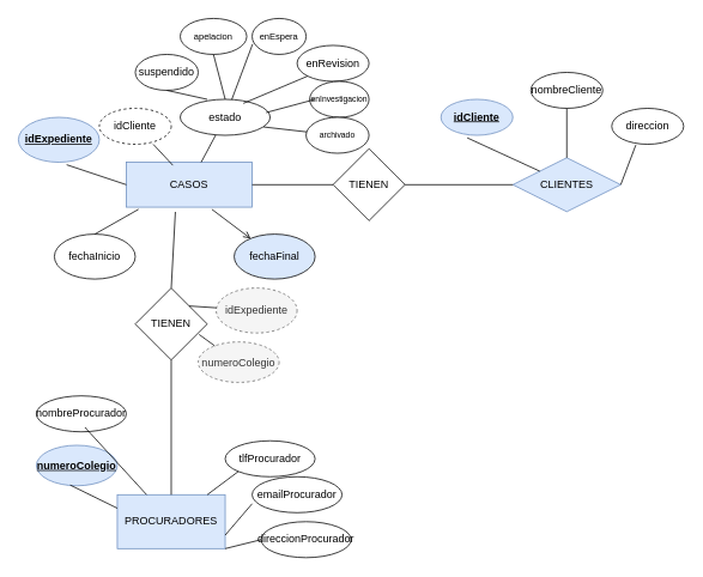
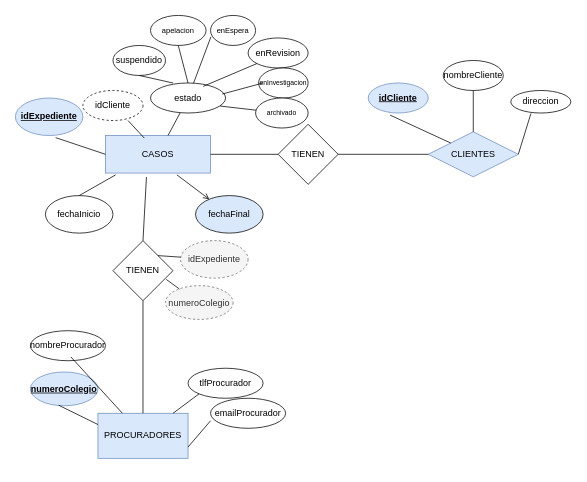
  <mxCell id="0" />
  <mxCell id="1" parent="0" />
  <mxCell id="2" value="CASOS" style="rounded=0;whiteSpace=wrap;html=1;fillColor=#dae8fc;strokeColor=#6c8ebf;" vertex="1" parent="1"><mxGeometry x="140" y="180" width="140" height="50" as="geometry" /></mxCell>
  <mxCell id="3" value="idExpediente" style="ellipse;whiteSpace=wrap;html=1;fontStyle=5;fillColor=#dae8fc;strokeColor=#6c8ebf;" vertex="1" parent="1"><mxGeometry x="20" y="130" width="90" height="50" as="geometry" /></mxCell>
  <mxCell id="4" value="fechaInicio" style="ellipse;whiteSpace=wrap;html=1;fontStyle=0;" vertex="1" parent="1"><mxGeometry x="60" y="260" width="90" height="50" as="geometry" /></mxCell>
  <mxCell id="5" value="fechaFinal" style="ellipse;whiteSpace=wrap;html=1;fontStyle=0;fillColor=#dae8fc;" vertex="1" parent="1"><mxGeometry x="260" y="260" width="90" height="50" as="geometry" /></mxCell>
  <mxCell id="6" value="" style="endArrow=none;html=1;rounded=0;exitX=0.596;exitY=1.056;exitDx=0;exitDy=0;exitPerimeter=0;entryX=0;entryY=0.5;entryDx=0;entryDy=0;" edge="1" parent="1" source="3" target="2"><mxGeometry width="50" height="50" relative="1" as="geometry"><mxPoint x="620" y="220" as="sourcePoint" /><mxPoint x="130" y="200" as="targetPoint" /></mxGeometry></mxCell>
  <mxCell id="7" value="" style="endArrow=none;html=1;rounded=0;exitX=0.097;exitY=1.048;exitDx=0;exitDy=0;entryX=0.5;entryY=0;entryDx=0;entryDy=0;exitPerimeter=0;" edge="1" parent="1" source="2" target="4"><mxGeometry width="50" height="50" relative="1" as="geometry"><mxPoint x="620" y="220" as="sourcePoint" /><mxPoint x="670" y="170" as="targetPoint" /></mxGeometry></mxCell>
  <mxCell id="8" value="" style="endArrow=open;html=1;rounded=0;exitX=0.68;exitY=1.048;exitDx=0;exitDy=0;exitPerimeter=0;" edge="1" parent="1" source="2" target="5"><mxGeometry width="50" height="50" relative="1" as="geometry"><mxPoint x="620" y="220" as="sourcePoint" /><mxPoint x="670" y="170" as="targetPoint" /></mxGeometry></mxCell>
  <mxCell id="9" value="estado" style="ellipse;whiteSpace=wrap;html=1;fontStyle=0;" vertex="1" parent="1"><mxGeometry x="200" y="110" width="100" height="40" as="geometry" /></mxCell>
  <mxCell id="10" value="" style="endArrow=none;html=1;rounded=0;" edge="1" parent="1" source="2" target="9"><mxGeometry width="50" height="50" relative="1" as="geometry"><mxPoint x="620" y="220" as="sourcePoint" /><mxPoint x="670" y="170" as="targetPoint" /></mxGeometry></mxCell>
  <mxCell id="11" value="apelacion" style="ellipse;whiteSpace=wrap;html=1;fontSize=10;" vertex="1" parent="1"><mxGeometry x="200" y="20" width="74" height="40" as="geometry" /></mxCell>
  <mxCell id="12" value="enEspera" style="ellipse;whiteSpace=wrap;html=1;fontSize=10;" vertex="1" parent="1"><mxGeometry x="280" y="20" width="60" height="40" as="geometry" /></mxCell>
  <mxCell id="13" value="enRevision" style="ellipse;whiteSpace=wrap;html=1;" vertex="1" parent="1"><mxGeometry x="330" y="50" width="80" height="40" as="geometry" /></mxCell>
  <mxCell id="14" value="enInvestigacion" style="ellipse;whiteSpace=wrap;html=1;fontSize=9;" vertex="1" parent="1"><mxGeometry x="344" y="90" width="66" height="40" as="geometry" /></mxCell>
  <mxCell id="15" value="suspendido" style="ellipse;whiteSpace=wrap;html=1;" vertex="1" parent="1"><mxGeometry x="150" y="60" width="70" height="40" as="geometry" /></mxCell>
  <mxCell id="16" value="archivado" style="ellipse;whiteSpace=wrap;html=1;fontSize=9;" vertex="1" parent="1"><mxGeometry x="340" y="130" width="70" height="40" as="geometry" /></mxCell>
  <mxCell id="17" value="" style="endArrow=none;html=1;rounded=0;exitX=0.5;exitY=1;exitDx=0;exitDy=0;" edge="1" parent="1" source="15"><mxGeometry width="50" height="50" relative="1" as="geometry"><mxPoint x="520" y="220" as="sourcePoint" /><mxPoint x="230" y="110" as="targetPoint" /></mxGeometry></mxCell>
  <mxCell id="18" value="" style="endArrow=none;html=1;rounded=0;exitX=0.702;exitY=0.112;exitDx=0;exitDy=0;exitPerimeter=0;entryX=0;entryY=1;entryDx=0;entryDy=0;" edge="1" parent="1" source="9" target="13"><mxGeometry width="50" height="50" relative="1" as="geometry"><mxPoint x="520" y="220" as="sourcePoint" /><mxPoint x="570" y="170" as="targetPoint" /></mxGeometry></mxCell>
  <mxCell id="19" value="" style="endArrow=none;html=1;rounded=0;exitX=0.927;exitY=0.768;exitDx=0;exitDy=0;exitPerimeter=0;" edge="1" parent="1" source="9" target="16"><mxGeometry width="50" height="50" relative="1" as="geometry"><mxPoint x="520" y="220" as="sourcePoint" /><mxPoint x="570" y="170" as="targetPoint" /></mxGeometry></mxCell>
  <mxCell id="20" value="" style="endArrow=none;html=1;rounded=0;exitX=0.5;exitY=0;exitDx=0;exitDy=0;entryX=0.5;entryY=1;entryDx=0;entryDy=0;" edge="1" parent="1" source="9" target="11"><mxGeometry width="50" height="50" relative="1" as="geometry"><mxPoint x="520" y="220" as="sourcePoint" /><mxPoint x="360" y="30" as="targetPoint" /></mxGeometry></mxCell>
  <mxCell id="21" value="" style="endArrow=none;html=1;rounded=0;entryX=0.009;entryY=0.71;entryDx=0;entryDy=0;entryPerimeter=0;" edge="1" parent="1" source="9" target="12"><mxGeometry width="50" height="50" relative="1" as="geometry"><mxPoint x="520" y="220" as="sourcePoint" /><mxPoint x="570" y="170" as="targetPoint" /></mxGeometry></mxCell>
  <mxCell id="22" value="" style="endArrow=none;html=1;rounded=0;exitX=0.956;exitY=0.368;exitDx=0;exitDy=0;exitPerimeter=0;" edge="1" parent="1" source="9"><mxGeometry width="50" height="50" relative="1" as="geometry"><mxPoint x="520" y="220" as="sourcePoint" /><mxPoint x="350" y="110" as="targetPoint" /></mxGeometry></mxCell>
  <mxCell id="23" value="CLIENTES" style="rhombus;whiteSpace=wrap;html=1;fillColor=#dae8fc;strokeColor=#6c8ebf;" vertex="1" parent="1"><mxGeometry x="570" y="175" width="120" height="60" as="geometry" /></mxCell>
  <mxCell id="24" value="idCliente" style="ellipse;whiteSpace=wrap;html=1;fontStyle=5;fillColor=#dae8fc;strokeColor=#6c8ebf;" vertex="1" parent="1"><mxGeometry x="490" y="110" width="80" height="40" as="geometry" /></mxCell>
  <mxCell id="25" value="nombreCliente" style="ellipse;whiteSpace=wrap;html=1;" vertex="1" parent="1"><mxGeometry x="590" y="80" width="80" height="40" as="geometry" /></mxCell>
  <mxCell id="26" value="" style="endArrow=none;html=1;rounded=0;exitX=0.365;exitY=1.07;exitDx=0;exitDy=0;exitPerimeter=0;entryX=0;entryY=0;entryDx=0;entryDy=0;" edge="1" parent="1" source="24" target="23"><mxGeometry width="50" height="50" relative="1" as="geometry"><mxPoint x="710" y="220" as="sourcePoint" /><mxPoint x="760" y="170" as="targetPoint" /></mxGeometry></mxCell>
- <mxCell id="27" value="direccion" style="ellipse;whiteSpace=wrap;html=1;" vertex="1" parent="1"><mxGeometry x="680" y="120" width="80" height="40" as="geometry" /></mxCell>
+ <mxCell id="27" value="direccion" style="ellipse;whiteSpace=wrap;html=1;" vertex="1" parent="1"><mxGeometry x="680" y="120" width="80" height="30" as="geometry" /></mxCell>
  <mxCell id="28" value="" style="endArrow=none;html=1;rounded=0;exitX=0.5;exitY=0;exitDx=0;exitDy=0;entryX=0.5;entryY=1;entryDx=0;entryDy=0;" edge="1" parent="1" source="23" target="25"><mxGeometry width="50" height="50" relative="1" as="geometry"><mxPoint x="710" y="220" as="sourcePoint" /><mxPoint x="760" y="170" as="targetPoint" /></mxGeometry></mxCell>
  <mxCell id="29" value="" style="endArrow=none;html=1;rounded=0;exitX=1;exitY=0.5;exitDx=0;exitDy=0;entryX=0.335;entryY=1.02;entryDx=0;entryDy=0;entryPerimeter=0;" edge="1" parent="1" source="23" target="27"><mxGeometry width="50" height="50" relative="1" as="geometry"><mxPoint x="710" y="220" as="sourcePoint" /><mxPoint x="760" y="170" as="targetPoint" /></mxGeometry></mxCell>
  <mxCell id="30" value="TIENEN" style="rhombus;whiteSpace=wrap;html=1;" vertex="1" parent="1"><mxGeometry x="370" y="165" width="80" height="80" as="geometry" /></mxCell>
  <mxCell id="31" value="" style="endArrow=none;html=1;rounded=0;exitX=1;exitY=0.5;exitDx=0;exitDy=0;entryX=0;entryY=0.5;entryDx=0;entryDy=0;" edge="1" parent="1" source="2" target="30"><mxGeometry width="50" height="50" relative="1" as="geometry"><mxPoint x="610" y="210" as="sourcePoint" /><mxPoint x="660" y="160" as="targetPoint" /></mxGeometry></mxCell>
  <mxCell id="32" value="" style="endArrow=none;html=1;rounded=0;exitX=1;exitY=0.5;exitDx=0;exitDy=0;entryX=0;entryY=0.5;entryDx=0;entryDy=0;" edge="1" parent="1" source="30" target="23"><mxGeometry width="50" height="50" relative="1" as="geometry"><mxPoint x="610" y="210" as="sourcePoint" /><mxPoint x="570" y="220" as="targetPoint" /></mxGeometry></mxCell>
  <mxCell id="33" value="" style="group" vertex="1" connectable="0" parent="1"><mxGeometry x="40" y="440" width="350" height="180" as="geometry" /></mxCell>
  <mxCell id="34" value="" style="group" vertex="1" connectable="0" parent="33"><mxGeometry y="30" width="350" height="150" as="geometry" /></mxCell>
  <mxCell id="35" value="numeroColegio" style="ellipse;whiteSpace=wrap;html=1;fillColor=#dae8fc;strokeColor=#6c8ebf;fontStyle=5" vertex="1" parent="34"><mxGeometry y="25" width="90" height="45" as="geometry" /></mxCell>
  <mxCell id="36" value="" style="group" vertex="1" connectable="0" parent="34"><mxGeometry x="90" width="260" height="150" as="geometry" /></mxCell>
  <mxCell id="37" value="PROCURADORES" style="rounded=0;whiteSpace=wrap;html=1;fillColor=#dae8fc;strokeColor=#6c8ebf;" vertex="1" parent="36"><mxGeometry y="80" width="120" height="60" as="geometry" /></mxCell>
  <mxCell id="38" value="tlfProcurador" style="ellipse;whiteSpace=wrap;html=1;" vertex="1" parent="36"><mxGeometry x="120" y="20" width="100" height="40" as="geometry" /></mxCell>
  <mxCell id="39" value="" style="endArrow=none;html=1;rounded=0;entryX=0;entryY=1;entryDx=0;entryDy=0;" edge="1" parent="36" source="37" target="38"><mxGeometry width="50" height="50" relative="1" as="geometry"><mxPoint x="-80" y="120" as="sourcePoint" /><mxPoint x="-30" y="70" as="targetPoint" /></mxGeometry></mxCell>
  <mxCell id="40" value="emailProcurador" style="ellipse;whiteSpace=wrap;html=1;" vertex="1" parent="36"><mxGeometry x="150" y="60" width="100" height="40" as="geometry" /></mxCell>
  <mxCell id="41" value="" style="endArrow=none;html=1;rounded=0;entryX=0;entryY=0.75;entryDx=0;entryDy=0;entryPerimeter=0;exitX=1;exitY=0.75;exitDx=0;exitDy=0;" edge="1" parent="36" source="37" target="40"><mxGeometry width="50" height="50" relative="1" as="geometry"><mxPoint x="-80" y="120" as="sourcePoint" /><mxPoint x="-30" y="70" as="targetPoint" /></mxGeometry></mxCell>
- <mxCell id="42" value="direccionProcurador" style="ellipse;whiteSpace=wrap;html=1;" vertex="1" parent="36"><mxGeometry x="160" y="110" width="100" height="40" as="geometry" /></mxCell>
- <mxCell id="43" value="" style="endArrow=none;html=1;rounded=0;entryX=0;entryY=0.5;entryDx=0;entryDy=0;exitX=1;exitY=1;exitDx=0;exitDy=0;" edge="1" parent="36" source="37" target="42"><mxGeometry width="50" height="50" relative="1" as="geometry"><mxPoint x="-80" y="120" as="sourcePoint" /><mxPoint x="-30" y="70" as="targetPoint" /></mxGeometry></mxCell>
  <mxCell id="44" value="" style="endArrow=none;html=1;rounded=0;entryX=0.418;entryY=0.984;entryDx=0;entryDy=0;entryPerimeter=0;exitX=0;exitY=0.25;exitDx=0;exitDy=0;" edge="1" parent="34" source="37" target="35"><mxGeometry width="50" height="50" relative="1" as="geometry"><mxPoint x="10" y="120" as="sourcePoint" /><mxPoint x="60" y="70" as="targetPoint" /></mxGeometry></mxCell>
  <mxCell id="45" value="nombreProcurador" style="ellipse;whiteSpace=wrap;html=1;" vertex="1" parent="33"><mxGeometry width="100" height="40" as="geometry" /></mxCell>
  <mxCell id="46" value="" style="endArrow=none;html=1;rounded=0;entryX=0.3;entryY=0.875;entryDx=0;entryDy=0;entryPerimeter=0;" edge="1" parent="33" source="37"><mxGeometry width="50" height="50" relative="1" as="geometry"><mxPoint x="10" y="150" as="sourcePoint" /><mxPoint x="54" y="35" as="targetPoint" /></mxGeometry></mxCell>
  <mxCell id="47" value="idCliente" style="ellipse;whiteSpace=wrap;html=1;fontStyle=0;dashed=1;" vertex="1" parent="1"><mxGeometry x="110" y="120" width="80" height="40" as="geometry" /></mxCell>
  <mxCell id="48" value="" style="endArrow=none;html=1;rounded=0;exitX=0.75;exitY=1;exitDx=0;exitDy=0;exitPerimeter=0;entryX=0.37;entryY=0.069;entryDx=0;entryDy=0;entryPerimeter=0;" edge="1" parent="1" source="47" target="2"><mxGeometry width="50" height="50" relative="1" as="geometry"><mxPoint x="610" y="330" as="sourcePoint" /><mxPoint x="660" y="280" as="targetPoint" /></mxGeometry></mxCell>
  <mxCell id="49" value="TIENEN" style="rhombus;whiteSpace=wrap;html=1;" vertex="1" parent="1"><mxGeometry x="150" y="320" width="80" height="80" as="geometry" /></mxCell>
  <mxCell id="50" value="" style="endArrow=none;html=1;rounded=0;exitX=0.39;exitY=1.105;exitDx=0;exitDy=0;exitPerimeter=0;entryX=0.5;entryY=0;entryDx=0;entryDy=0;" edge="1" parent="1" source="2" target="49"><mxGeometry width="50" height="50" relative="1" as="geometry"><mxPoint x="610" y="330" as="sourcePoint" /><mxPoint x="190" y="310" as="targetPoint" /></mxGeometry></mxCell>
  <mxCell id="51" value="" style="endArrow=none;html=1;rounded=0;exitX=0.5;exitY=1;exitDx=0;exitDy=0;entryX=0.5;entryY=0;entryDx=0;entryDy=0;" edge="1" parent="1" source="49" target="37"><mxGeometry width="50" height="50" relative="1" as="geometry"><mxPoint x="610" y="330" as="sourcePoint" /><mxPoint x="660" y="280" as="targetPoint" /></mxGeometry></mxCell>
  <mxCell id="52" value="idExpediente" style="ellipse;whiteSpace=wrap;html=1;fontStyle=0;fillColor=#f5f5f5;strokeColor=#666666;fontColor=#333333;dashed=1;" vertex="1" parent="1"><mxGeometry x="240" y="320" width="90" height="50" as="geometry" /></mxCell>
  <mxCell id="53" value="numeroColegio" style="ellipse;whiteSpace=wrap;html=1;fillColor=#f5f5f5;strokeColor=#666666;fontStyle=0;fontColor=#333333;dashed=1;" vertex="1" parent="1"><mxGeometry x="220" y="380" width="90" height="45" as="geometry" /></mxCell>
  <mxCell id="54" value="" style="endArrow=none;html=1;rounded=0;exitX=1;exitY=0;exitDx=0;exitDy=0;" edge="1" parent="1" source="49" target="52"><mxGeometry width="50" height="50" relative="1" as="geometry"><mxPoint x="470" y="355" as="sourcePoint" /><mxPoint x="660" y="280" as="targetPoint" /></mxGeometry></mxCell>
  <mxCell id="55" value="" style="endArrow=none;html=1;rounded=0;exitX=0.887;exitY=0.646;exitDx=0;exitDy=0;exitPerimeter=0;" edge="1" parent="1" source="49" target="53"><mxGeometry width="50" height="50" relative="1" as="geometry"><mxPoint x="470" y="400" as="sourcePoint" /><mxPoint x="660" y="280" as="targetPoint" /></mxGeometry></mxCell>
